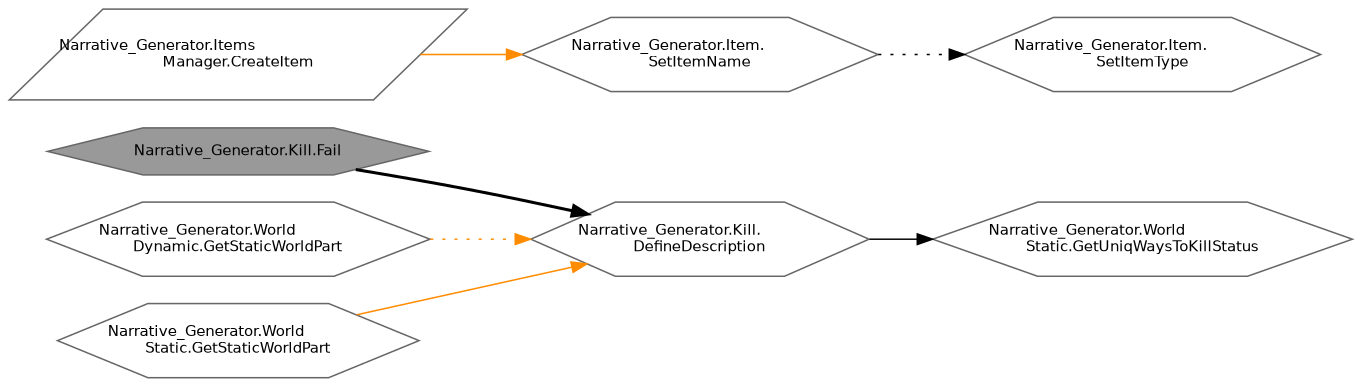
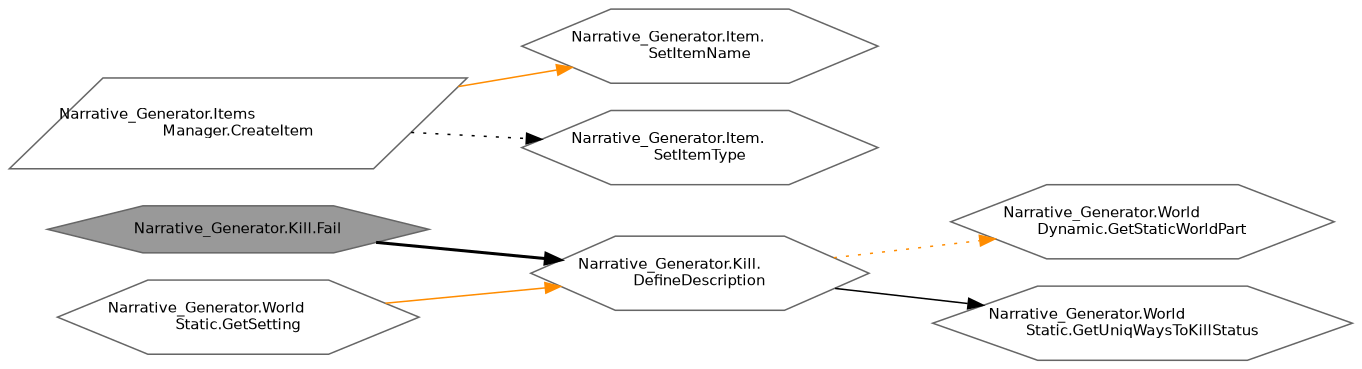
  digraph {
    rankdir=LR
    node [color=grey40 fillcolor=white fontname=Helvetica fontsize=10 shape=hexagon style=filled]
    edge [color=black fontname=Helvetica fontsize=10 labelfontname=Helvetica labelfontsize=10 style=solid]
    n1 [color=gray40 fillcolor=grey60 fontcolor=black height=0.2 label="Narrative_Generator.Kill.Fail" width=0.4]
    n2 [height=0.2 label="Narrative_Generator.Kill.\lDefineDescription" width=0.4]
    n3 [height=0.2 label="Narrative_Generator.Items\lManager.CreateItem" shape=parallelogram width=0.4]
    n4 [height=0.2 label="Narrative_Generator.Item.\lSetItemName" width=0.4]
    n5 [height=0.2 label="Narrative_Generator.Item.\lSetItemType" width=0.4]
    n6 [height=0.2 label="Narrative_Generator.World\lDynamic.GetStaticWorldPart" width=0.4]
    n7 [height=0.2 label="Narrative_Generator.World\lStatic.GetUniqWaysToKillStatus" width=0.4]
-   n8 [height=0.2 label="Narrative_Generator.World\lStatic.GetStaticWorldPart" width=0.4]
+   n8 [height=0.2 label="Narrative_Generator.World\lStatic.GetSetting" width=0.4]
    n1 -> n2 [style=bold]
-   n6 -> n2 [color=darkorange style=dotted]
+   n2 -> n6 [color=darkorange style=dotted]
    n2 -> n7
    n3 -> n4 [color=darkorange]
-   n4 -> n5 [style=dotted]
+   n3 -> n5 [style=dotted]
    n8 -> n2 [color=darkorange]
  }
